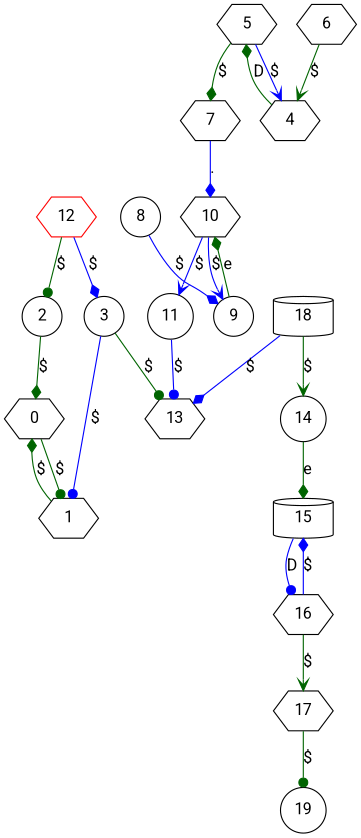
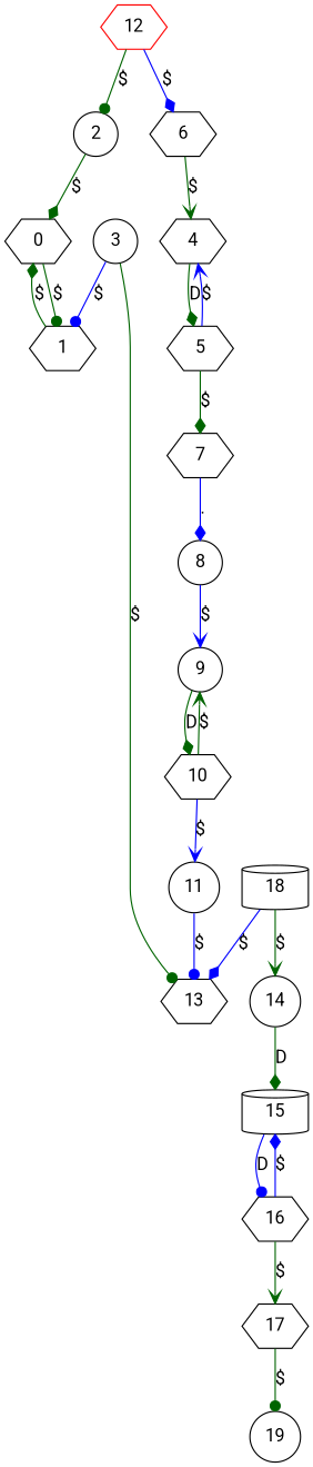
  digraph {
    fontname=Roboto
    node [fontname=Roboto shape=hexagon]
    edge [arrowhead=diamond color=darkgreen fontname=Roboto]
    12 [color=red]
    2 [shape=circle]
    6
    0
    4
    1
    5
    7
    3 [shape=circle]
    13
    8 [shape=circle]
    9 [shape=circle]
    18 [shape=cylinder]
    14 [shape=circle]
    10
    11 [shape=circle]
    15 [shape=cylinder]
    16
    17
    19 [shape=circle]
    12 -> 2 [arrowhead=dot label="$"]
-   12 -> 3 [color=blue label="$"]
+   12 -> 6 [color=blue label="$"]
    2 -> 0 [label="$"]
    6 -> 4 [arrowhead=vee label="$"]
    0 -> 1 [arrowhead=dot label="$"]
    4 -> 5 [label=D]
    1 -> 0 [label="$"]
    5 -> 4 [arrowhead=vee color=blue label="$"]
    5 -> 7 [label="$"]
-   7 -> 10 [color=blue label="."]
+   7 -> 8 [color=blue label="."]
    3 -> 1 [arrowhead=dot color=blue label="$"]
    3 -> 13 [arrowhead=dot label="$"]
-   8 -> 9 [color=blue label="$"]
-   9 -> 10 [label=e]
+   8 -> 9 [arrowhead=vee color=blue label="$"]
+   9 -> 10 [label=D]
    18 -> 13 [color=blue label="$"]
    18 -> 14 [arrowhead=vee label="$"]
-   14 -> 15 [label=e]
-   10 -> 9 [arrowhead=vee color=blue label="$"]
+   14 -> 15 [label=D]
+   10 -> 9 [arrowhead=vee label="$"]
    10 -> 11 [arrowhead=vee color=blue label="$"]
    11 -> 13 [arrowhead=dot color=blue label="$"]
    15 -> 16 [arrowhead=dot color=blue label=D]
    16 -> 15 [color=blue label="$"]
    16 -> 17 [arrowhead=vee label="$"]
    17 -> 19 [arrowhead=dot label="$"]
  }
